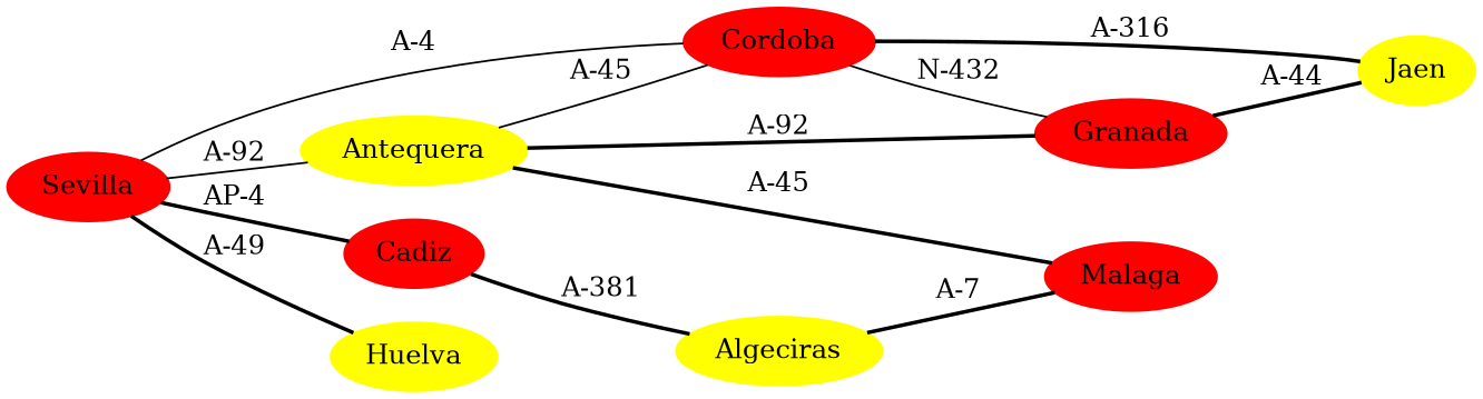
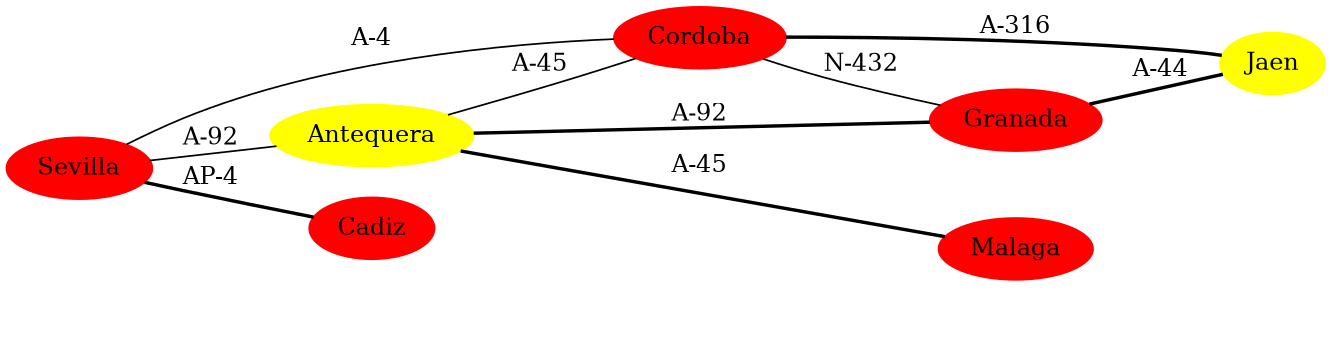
  strict graph {
    rankdir=LR
    node [color=red style=filled]
    edge [style=bold]
    n1 [label=Sevilla]
    n2 [label=Cadiz]
-   n3 [color=yellow label=Huelva]
    n4 [label=Cordoba]
    n5 [color=yellow label=Antequera]
-   n6 [color=yellow label=Algeciras]
    n7 [label=Granada]
    n8 [color=yellow label=Jaen]
    n9 [label=Malaga]
    n1 -- n2 [label="AP-4"]
-   n1 -- n3 [label="A-49"]
    n1 -- n4 [label="A-4" style=""]
    n1 -- n5 [label="A-92" style=""]
-   n2 -- n6 [label="A-381"]
    n4 -- n7 [label="N-432" style=""]
    n4 -- n8 [label="A-316"]
    n5 -- n4 [label="A-45" style=""]
    n5 -- n7 [label="A-92"]
    n5 -- n9 [label="A-45"]
-   n6 -- n9 [label="A-7"]
    n7 -- n8 [label="A-44"]
  }
